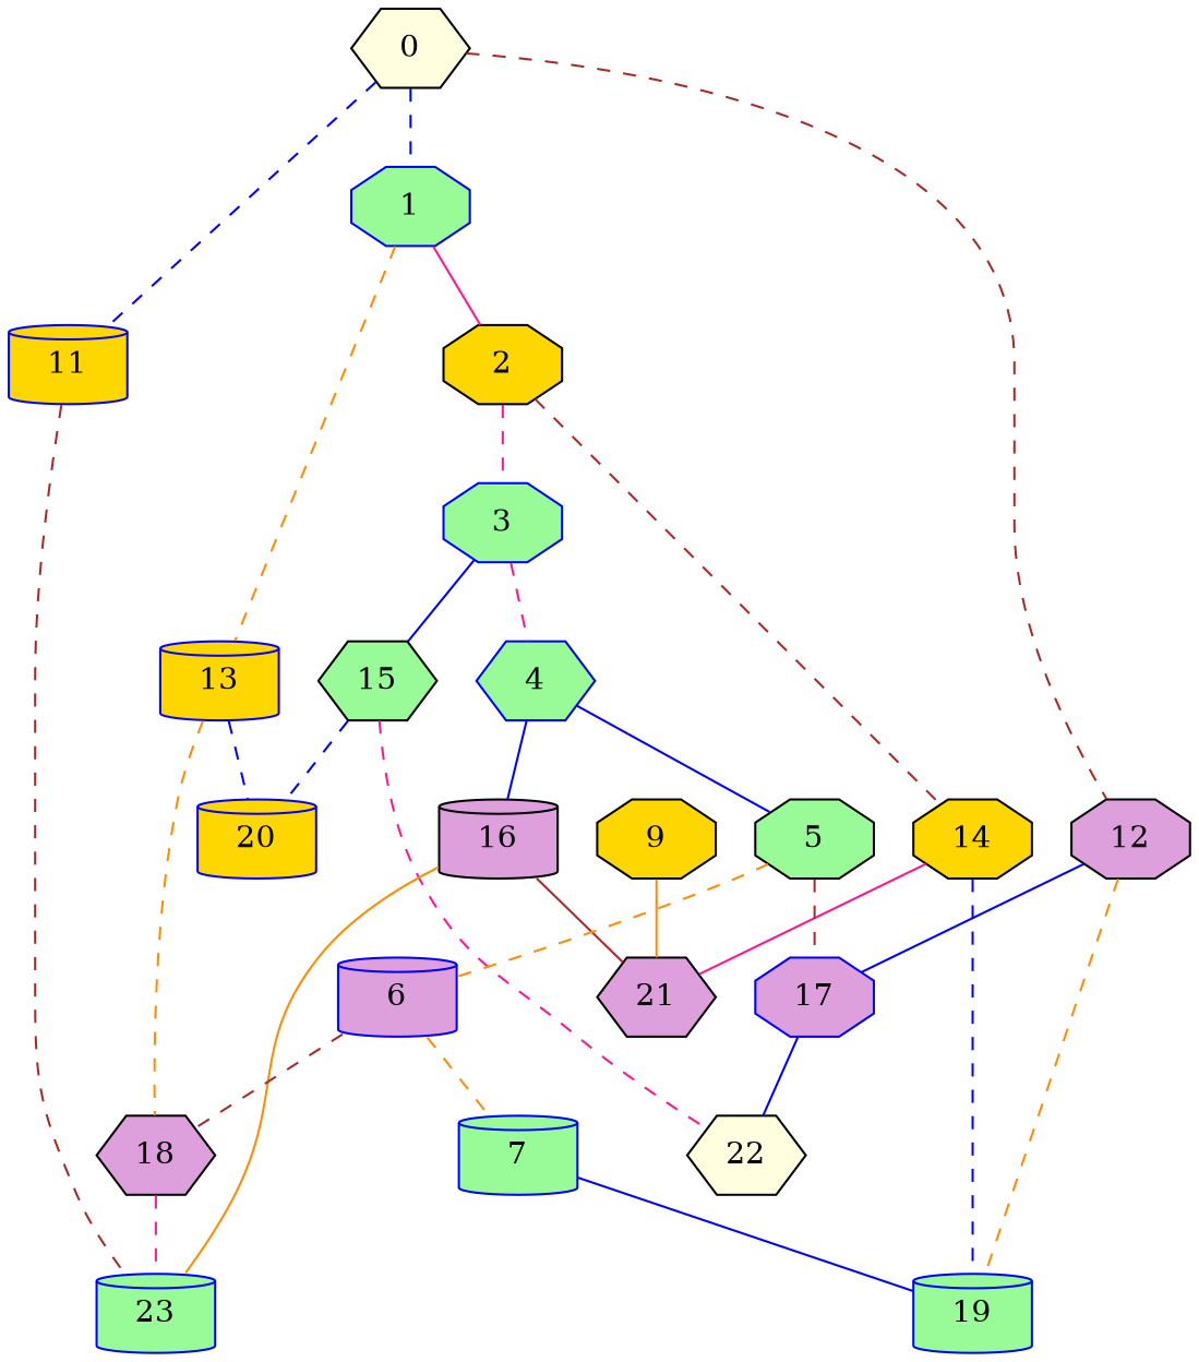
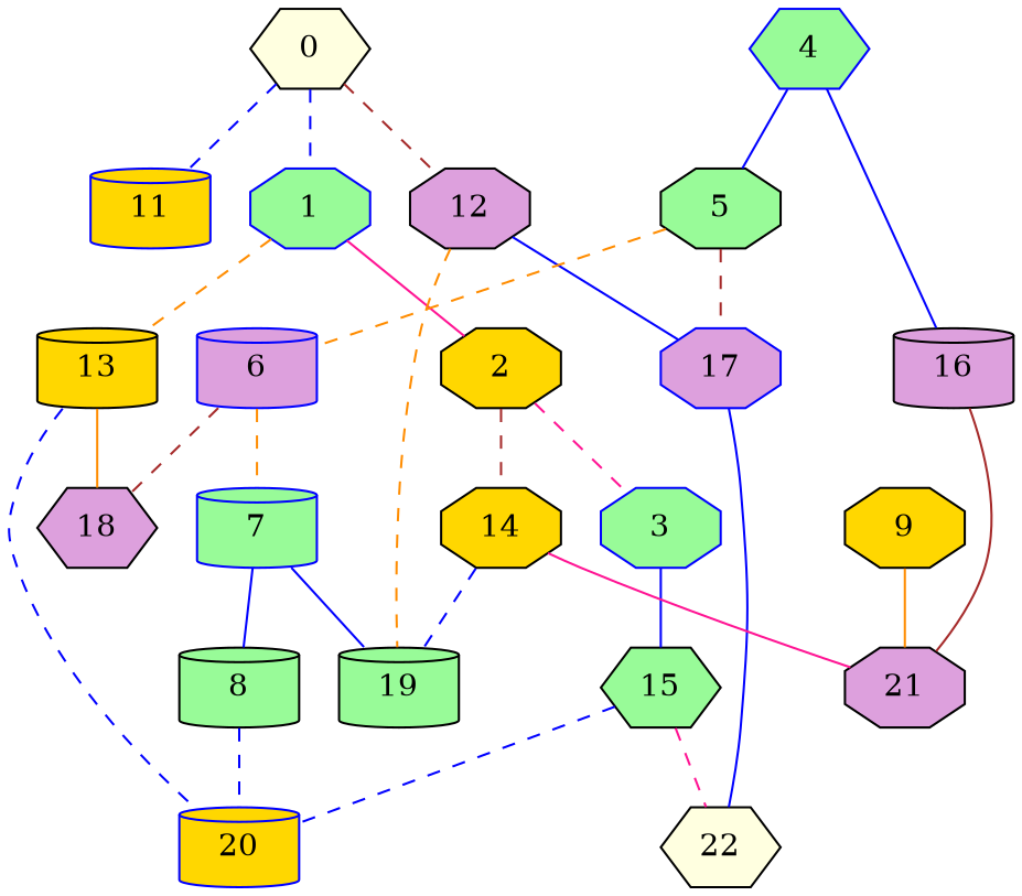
  graph {
    node [color=black fillcolor=palegreen shape=octagon style=filled]
    edge [color=blue style=dashed]
    0 [fillcolor=lightyellow shape=hexagon]
    1 [color=blue]
    11 [color=blue fillcolor=gold shape=cylinder]
    12 [fillcolor=plum]
    2 [fillcolor=gold]
-   13 [color=blue fillcolor=gold shape=cylinder]
-   23 [color=blue shape=cylinder]
+   13 [fillcolor=gold shape=cylinder]
    17 [color=blue fillcolor=plum]
-   19 [color=blue shape=cylinder]
+   19 [shape=cylinder]
    3 [color=blue]
    14 [fillcolor=gold]
    18 [fillcolor=plum shape=hexagon]
    20 [color=blue fillcolor=gold shape=cylinder]
    22 [fillcolor=lightyellow shape=hexagon]
    4 [color=blue shape=hexagon]
    15 [shape=hexagon]
-   21 [fillcolor=plum shape=hexagon]
+   21 [fillcolor=plum]
    16 [fillcolor=plum shape=cylinder]
    5
    6 [color=blue fillcolor=plum shape=cylinder]
    7 [color=blue shape=cylinder]
+   8 [shape=cylinder]
    9 [fillcolor=gold]
    0 -- 1
    0 -- 11
    0 -- 12 [color=brown]
    1 -- 2 [color=deeppink style=solid]
    1 -- 13 [color=darkorange]
-   11 -- 23 [color=brown]
    12 -- 17 [style=solid]
    12 -- 19 [color=darkorange]
    2 -- 3 [color=deeppink]
    2 -- 14 [color=brown]
-   13 -- 18 [color=darkorange]
+   13 -- 18 [color=darkorange style=solid]
    13 -- 20
    17 -- 22 [style=solid]
-   3 -- 4 [color=deeppink]
    3 -- 15 [style=solid]
    14 -- 19
    14 -- 21 [color=deeppink style=solid]
-   18 -- 23 [color=deeppink]
    4 -- 16 [style=solid]
    4 -- 5 [style=solid]
    15 -- 20
    15 -- 22 [color=deeppink]
-   16 -- 23 [color=darkorange style=solid]
    16 -- 21 [color=brown style=solid]
    5 -- 17 [color=brown]
    5 -- 6 [color=darkorange]
    6 -- 18 [color=brown]
    6 -- 7 [color=darkorange]
    7 -- 19 [style=solid]
+   7 -- 8 [style=solid]
+   8 -- 20
    9 -- 21 [color=darkorange style=solid]
  }
